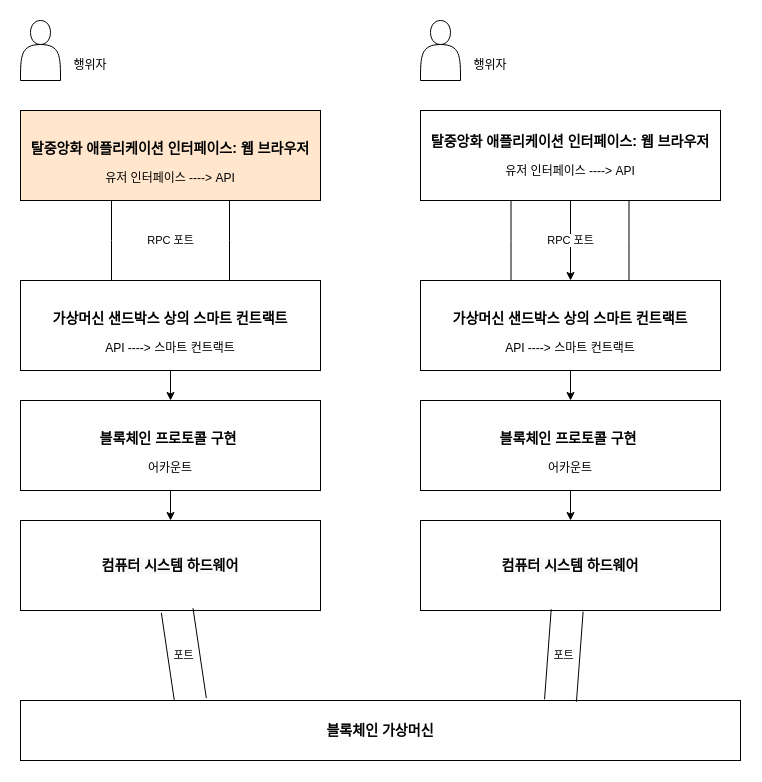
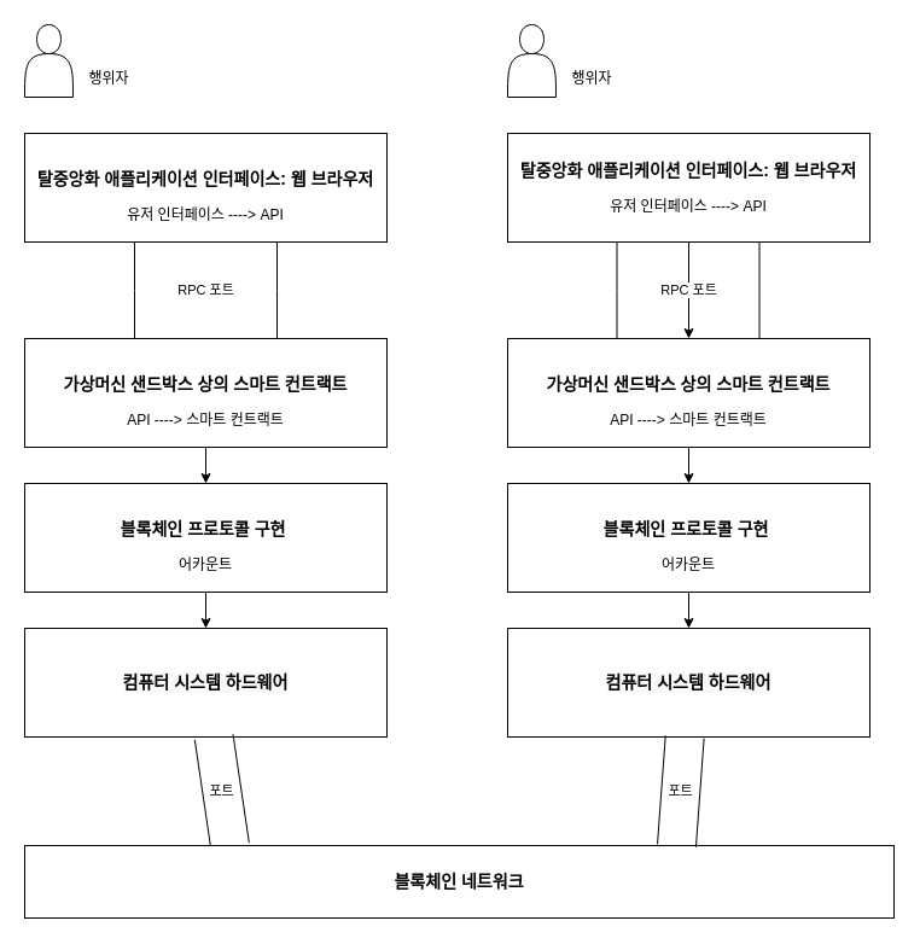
  <mxCell id="0" />
  <mxCell id="1" parent="0" />
  <mxCell id="2" value="" style="edgeStyle=orthogonalEdgeStyle;rounded=0;orthogonalLoop=1;jettySize=auto;html=1;" parent="1" source="3" target="8" edge="1"><mxGeometry relative="1" as="geometry" /></mxCell>
  <mxCell id="3" value="&lt;h3&gt;가상머신 샌드박스 상의 스마트 컨트랙트&lt;/h3&gt;&lt;div&gt;API ----&amp;gt; 스마트 컨트랙트&lt;/div&gt;" style="rounded=0;whiteSpace=wrap;html=1;" parent="1" vertex="1"><mxGeometry x="20" y="280" width="300" height="90" as="geometry" /></mxCell>
  <mxCell id="4" style="edgeStyle=orthogonalEdgeStyle;rounded=0;orthogonalLoop=1;jettySize=auto;html=1;exitX=0.5;exitY=1;exitDx=0;exitDy=0;" parent="1" source="3" target="3" edge="1"><mxGeometry relative="1" as="geometry" /></mxCell>
- <mxCell id="5" value="&lt;h3&gt;탈중앙화 애플리케이션 인터페이스: 웹 브라우저&lt;/h3&gt;&lt;div&gt;유저 인터페이스 ----&amp;gt; API&lt;/div&gt;" style="rounded=0;whiteSpace=wrap;html=1;fillColor=#ffe6cc;" parent="1" vertex="1"><mxGeometry x="20" y="110" width="300" height="90" as="geometry" /></mxCell>
+ <mxCell id="5" value="&lt;h3&gt;탈중앙화 애플리케이션 인터페이스: 웹 브라우저&lt;/h3&gt;&lt;div&gt;유저 인터페이스 ----&amp;gt; API&lt;/div&gt;" style="rounded=0;whiteSpace=wrap;html=1;" parent="1" vertex="1"><mxGeometry x="20" y="110" width="300" height="90" as="geometry" /></mxCell>
  <mxCell id="6" value="&lt;h3 style=&quot;color: rgb(0 , 0 , 0) ; font-family: &amp;#34;helvetica&amp;#34; ; font-style: normal ; letter-spacing: normal ; text-align: center ; text-indent: 0px ; text-transform: none ; word-spacing: 0px ; background-color: rgb(248 , 249 , 250)&quot;&gt;컴퓨터 시스템 하드웨어&lt;/h3&gt;" style="rounded=0;whiteSpace=wrap;html=1;" parent="1" vertex="1"><mxGeometry x="20" y="520" width="300" height="90" as="geometry" /></mxCell>
  <mxCell id="7" value="" style="edgeStyle=orthogonalEdgeStyle;rounded=0;orthogonalLoop=1;jettySize=auto;html=1;" parent="1" source="8" target="6" edge="1"><mxGeometry relative="1" as="geometry" /></mxCell>
  <mxCell id="8" value="&lt;h3&gt;블록체인 프로토콜 구현&amp;nbsp;&lt;/h3&gt;&lt;div&gt;어카운트&lt;/div&gt;" style="rounded=0;whiteSpace=wrap;html=1;" parent="1" vertex="1"><mxGeometry x="20" y="400" width="300" height="90" as="geometry" /></mxCell>
  <mxCell id="9" value="포트" style="shape=link;html=1;rounded=0;width=32;" parent="1" source="6" edge="1"><mxGeometry width="100" relative="1" as="geometry"><mxPoint x="300" y="450" as="sourcePoint" /><mxPoint x="190" y="700" as="targetPoint" /></mxGeometry></mxCell>
- <mxCell id="10" value="&lt;h3 style=&quot;font-family: &amp;#34;helvetica&amp;#34;&quot;&gt;블록체인 가상머신&lt;/h3&gt;" style="rounded=0;whiteSpace=wrap;html=1;" parent="1" vertex="1"><mxGeometry x="20" y="700" width="720" height="60" as="geometry" /></mxCell>
+ <mxCell id="10" value="&lt;h3 style=&quot;font-family: &amp;#34;helvetica&amp;#34;&quot;&gt;블록체인 네트워크&lt;/h3&gt;" style="rounded=0;whiteSpace=wrap;html=1;" parent="1" vertex="1"><mxGeometry x="20" y="700" width="720" height="60" as="geometry" /></mxCell>
  <mxCell id="11" value="" style="edgeStyle=orthogonalEdgeStyle;rounded=0;orthogonalLoop=1;jettySize=auto;html=1;" parent="1" source="12" target="17" edge="1"><mxGeometry relative="1" as="geometry" /></mxCell>
  <mxCell id="12" value="&lt;h3&gt;가상머신 샌드박스 상의 스마트 컨트랙트&lt;/h3&gt;&lt;div&gt;API ----&amp;gt; 스마트 컨트랙트&lt;/div&gt;" style="rounded=0;whiteSpace=wrap;html=1;" parent="1" vertex="1"><mxGeometry x="420" y="280" width="300" height="90" as="geometry" /></mxCell>
  <mxCell id="13" value="" style="edgeStyle=orthogonalEdgeStyle;rounded=0;orthogonalLoop=1;jettySize=auto;html=1;" parent="1" source="14" target="12" edge="1"><mxGeometry relative="1" as="geometry" /></mxCell>
  <mxCell id="14" value="&lt;h3&gt;탈중앙화 애플리케이션 인터페이스: 웹 브라우저&lt;/h3&gt;&lt;div&gt;유저 인터페이스 ----&amp;gt; API&lt;/div&gt;&lt;div&gt;&lt;span style=&quot;color: rgba(0 , 0 , 0 , 0) ; font-family: monospace ; font-size: 0px&quot;&gt;%3CmxGraphModel%3E%3Croot%3E%3CmxCell%20id%3D%220%22%2F%3E%3CmxCell%20id%3D%221%22%20parent%3D%220%22%2F%3E%3CmxCell%20id%3D%222%22%20value%3D%22%26lt%3Bh3%26gt%3B%ED%83%88%EC%A4%91%EC%95%99%ED%99%94%20%EC%95%A0%ED%94%8C%EB%A6%AC%EC%BC%80%EC%9D%B4%EC%85%98%20%EC%9D%B8%ED%84%B0%ED%8E%98%EC%9D%B4%EC%8A%A4%3A%20%EC%9B%B9%20%EB%B8%8C%EB%9D%BC%EC%9A%B0%EC%A0%80%26lt%3B%2Fh3%26gt%3B%26lt%3Bdiv%26gt%3B%EC%9C%A0%EC%A0%80%20%EC%9D%B8%ED%84%B0%ED%8E%98%EC%9D%B4%EC%8A%A4%20----%26amp%3Bgt%3B%20API%26lt%3B%2Fdiv%26gt%3B%22%20style%3D%22rounded%3D0%3BwhiteSpace%3Dwrap%3Bhtml%3D1%3B%22%20vertex%3D%221%22%20parent%3D%221%22%3E%3CmxGeometry%20x%3D%2280%22%20y%3D%22110%22%20width%3D%22300%22%20height%3D%2290%22%20as%3D%22geometry%22%2F%3E%3C%2FmxCell%3E%3C%2Froot%3E%3C%2FmxGraphModel%3Eㅇㅇ&lt;/span&gt;&lt;br&gt;&lt;/div&gt;" style="rounded=0;whiteSpace=wrap;html=1;" parent="1" vertex="1"><mxGeometry x="420" y="110" width="300" height="90" as="geometry" /></mxCell>
  <mxCell id="15" value="&lt;h3 style=&quot;color: rgb(0 , 0 , 0) ; font-family: &amp;#34;helvetica&amp;#34; ; font-style: normal ; letter-spacing: normal ; text-align: center ; text-indent: 0px ; text-transform: none ; word-spacing: 0px ; background-color: rgb(248 , 249 , 250)&quot;&gt;컴퓨터 시스템 하드웨어&lt;/h3&gt;" style="rounded=0;whiteSpace=wrap;html=1;" parent="1" vertex="1"><mxGeometry x="420" y="520" width="300" height="90" as="geometry" /></mxCell>
  <mxCell id="16" value="" style="edgeStyle=orthogonalEdgeStyle;rounded=0;orthogonalLoop=1;jettySize=auto;html=1;" parent="1" source="17" target="15" edge="1"><mxGeometry relative="1" as="geometry" /></mxCell>
  <mxCell id="17" value="&lt;h3&gt;블록체인 프로토콜 구현&amp;nbsp;&lt;/h3&gt;&lt;div&gt;어카운트&lt;/div&gt;" style="rounded=0;whiteSpace=wrap;html=1;" parent="1" vertex="1"><mxGeometry x="420" y="400" width="300" height="90" as="geometry" /></mxCell>
  <mxCell id="18" value="RPC 포트" style="shape=link;html=1;rounded=0;width=118;" parent="1" source="5" target="3" edge="1"><mxGeometry width="100" relative="1" as="geometry"><mxPoint x="249.997" y="230" as="sourcePoint" /><mxPoint x="263.33" y="320" as="targetPoint" /><Array as="points"><mxPoint x="170" y="240" /></Array></mxGeometry></mxCell>
  <mxCell id="19" value="RPC 포트" style="shape=link;html=1;rounded=0;width=118;" parent="1" edge="1"><mxGeometry width="100" relative="1" as="geometry"><mxPoint x="569.5" y="200" as="sourcePoint" /><mxPoint x="569.5" y="280" as="targetPoint" /><Array as="points"><mxPoint x="569.5" y="240" /></Array></mxGeometry></mxCell>
  <mxCell id="20" value="포트" style="shape=link;html=1;rounded=0;width=32;entryX=0.75;entryY=0;entryDx=0;entryDy=0;" parent="1" source="15" target="10" edge="1"><mxGeometry width="100" relative="1" as="geometry"><mxPoint x="609.997" y="610" as="sourcePoint" /><mxPoint x="623.33" y="700" as="targetPoint" /></mxGeometry></mxCell>
  <mxCell id="21" value="" style="shape=actor;whiteSpace=wrap;html=1;" parent="1" vertex="1"><mxGeometry x="20" y="20" width="40" height="60" as="geometry" /></mxCell>
  <mxCell id="22" value="" style="shape=actor;whiteSpace=wrap;html=1;" parent="1" vertex="1"><mxGeometry x="420" y="20" width="40" height="60" as="geometry" /></mxCell>
  <mxCell id="23" value="행위자" style="text;html=1;strokeColor=none;fillColor=none;align=center;verticalAlign=middle;whiteSpace=wrap;rounded=0;" parent="1" vertex="1"><mxGeometry x="60" y="50" width="60" height="30" as="geometry" /></mxCell>
  <mxCell id="24" value="행위자" style="text;html=1;strokeColor=none;fillColor=none;align=center;verticalAlign=middle;whiteSpace=wrap;rounded=0;" parent="1" vertex="1"><mxGeometry x="460" y="50" width="60" height="30" as="geometry" /></mxCell>
